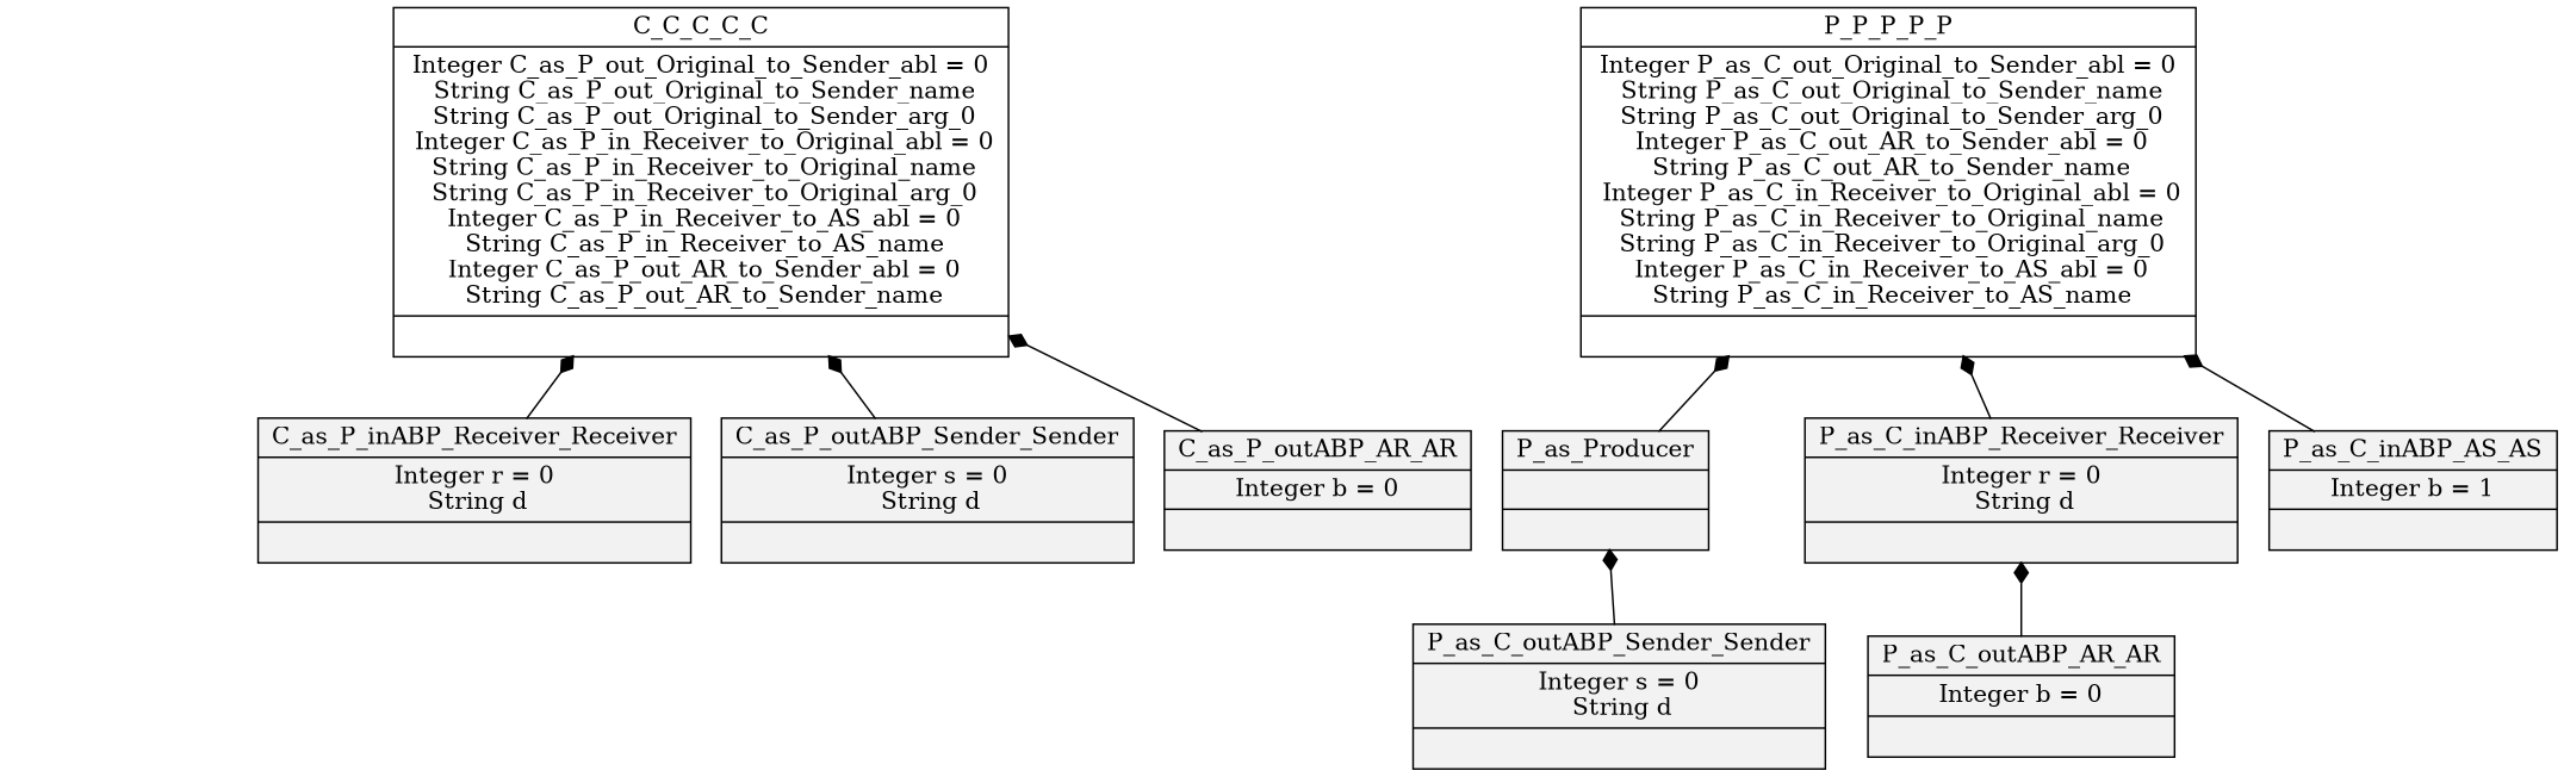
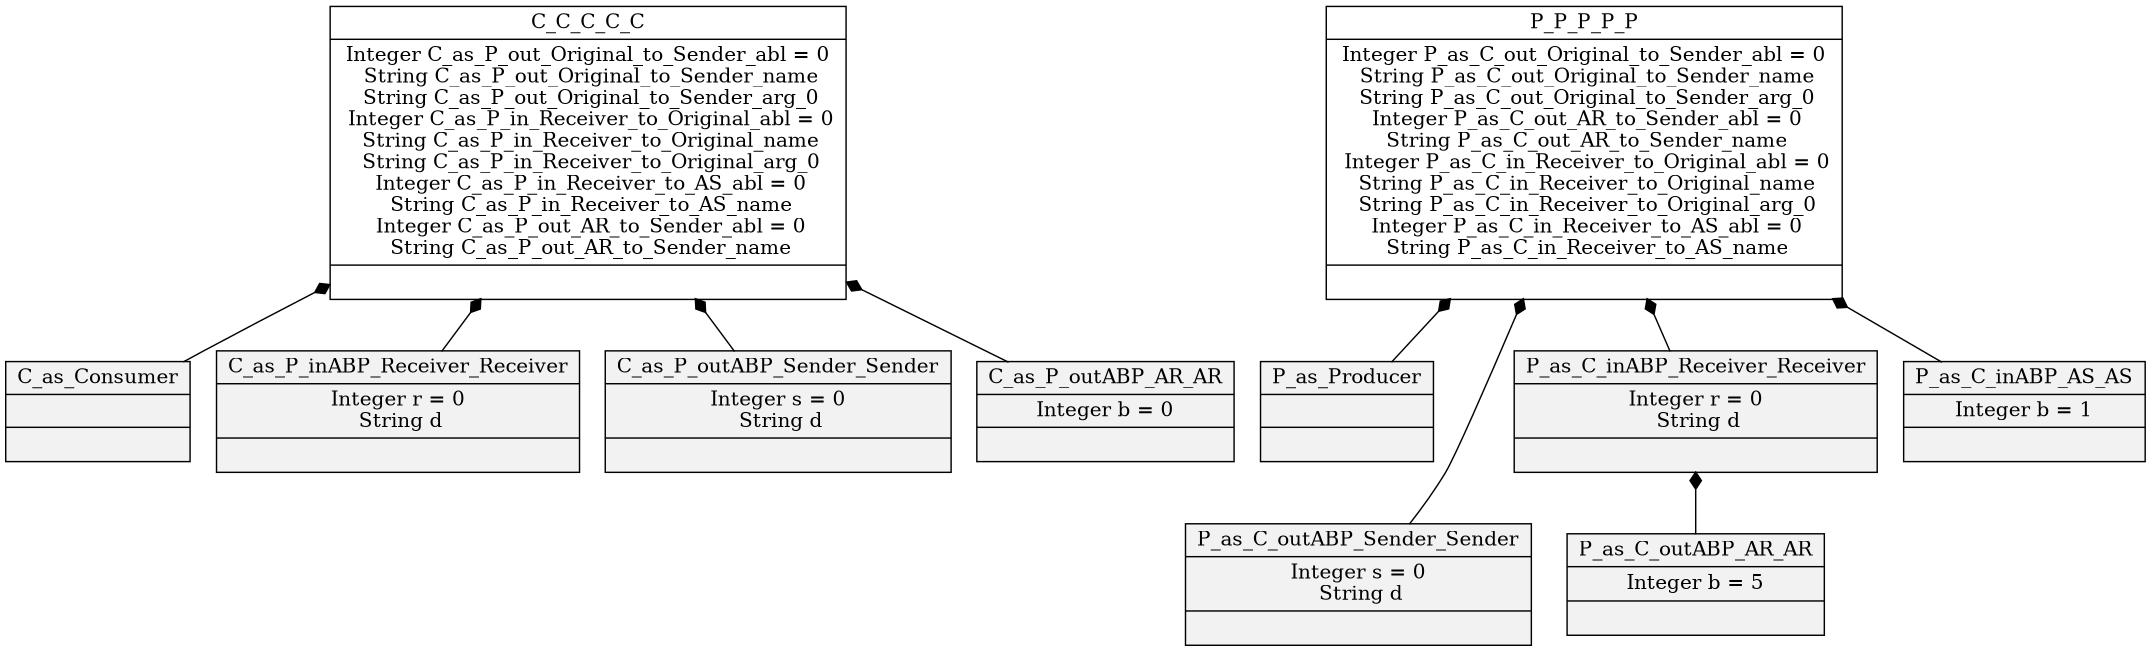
  digraph {
    node [shape=record fillcolor=gray95 style=filled]
    edge [arrowtail=diamond dir=back]
    n1 [label="{C_C_C_C_C|Integer C_as_P_out_Original_to_Sender_abl = 0\n String C_as_P_out_Original_to_Sender_name\n String C_as_P_out_Original_to_Sender_arg_0\n Integer C_as_P_in_Receiver_to_Original_abl = 0\n String C_as_P_in_Receiver_to_Original_name\n String C_as_P_in_Receiver_to_Original_arg_0\n Integer C_as_P_in_Receiver_to_AS_abl = 0\n String C_as_P_in_Receiver_to_AS_name\n Integer C_as_P_out_AR_to_Sender_abl = 0\n String C_as_P_out_AR_to_Sender_name|}" fillcolor="" style=""]
+   n2 [label="{C_as_Consumer||}"]
    n3 [label="{C_as_P_inABP_Receiver_Receiver|Integer r = 0\n String d|}"]
    n4 [label="{C_as_P_outABP_Sender_Sender|Integer s = 0\n String d|}"]
    n5 [label="{C_as_P_outABP_AR_AR|Integer b = 0|}"]
    n6 [label="{P_P_P_P_P|Integer P_as_C_out_Original_to_Sender_abl = 0\n String P_as_C_out_Original_to_Sender_name\n String P_as_C_out_Original_to_Sender_arg_0\n Integer P_as_C_out_AR_to_Sender_abl = 0\n String P_as_C_out_AR_to_Sender_name\n Integer P_as_C_in_Receiver_to_Original_abl = 0\n String P_as_C_in_Receiver_to_Original_name\n String P_as_C_in_Receiver_to_Original_arg_0\n Integer P_as_C_in_Receiver_to_AS_abl = 0\n String P_as_C_in_Receiver_to_AS_name|}" fillcolor="" style=""]
    n7 [label="{P_as_Producer||}"]
    n8 [label="{P_as_C_outABP_Sender_Sender|Integer s = 0\n String d|}"]
    n9 [label="{P_as_C_inABP_Receiver_Receiver|Integer r = 0\n String d|}"]
    n10 [label="{P_as_C_inABP_AS_AS|Integer b = 1|}"]
-   n11 [label="{P_as_C_outABP_AR_AR|Integer b = 0|}"]
+   n11 [label="{P_as_C_outABP_AR_AR|Integer b = 5|}"]
+   n1 -> n2
    n1 -> n3
    n1 -> n4
    n1 -> n5
    n6 -> n7
-   n7 -> n8
+   n6 -> n8
    n6 -> n9
    n6 -> n10
    n9 -> n11
  }
